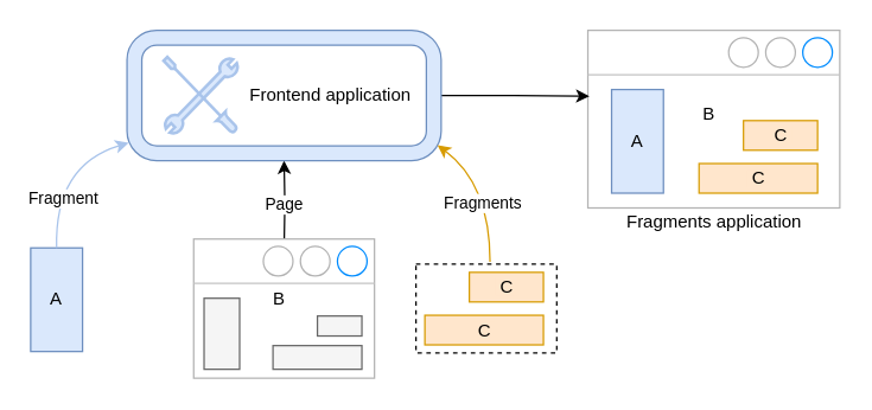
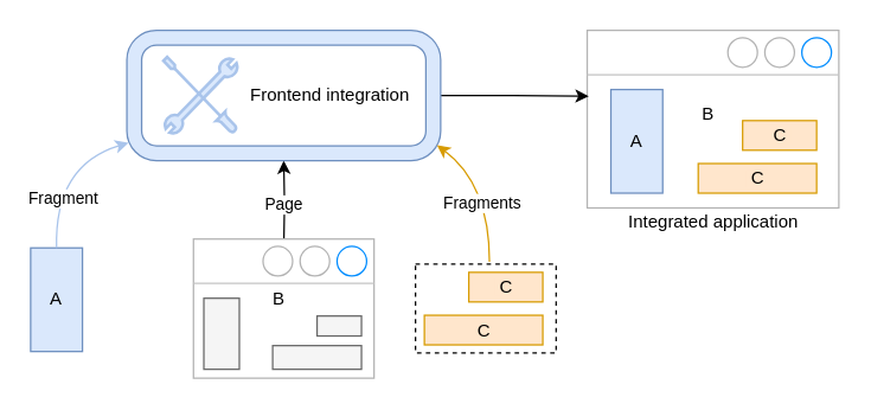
  <mxCell id="0" />
  <mxCell id="1" parent="0" />
  <mxCell id="2" value="" style="strokeWidth=1;shadow=0;dashed=0;align=center;html=1;shape=mxgraph.mockup.containers.window;align=left;verticalAlign=top;spacingLeft=8;strokeColor2=#008cff;strokeColor3=#c4c4c4;fontColor=#666666;mainText=;fontSize=17;labelBackgroundColor=none;strokeColor=#B3B3B3;" vertex="1" parent="1"><mxGeometry x="396" y="20" width="170" height="120" as="geometry" /></mxCell>
  <mxCell id="3" value="" style="rounded=0;whiteSpace=wrap;html=1;strokeColor=#6c8ebf;fillColor=#dae8fc;" vertex="1" parent="1"><mxGeometry x="412" y="60" width="35" height="70" as="geometry" /></mxCell>
  <mxCell id="4" value="" style="rounded=0;whiteSpace=wrap;html=1;strokeColor=#d79b00;fillColor=#ffe6cc;" vertex="1" parent="1"><mxGeometry x="501" y="81" width="50" height="20" as="geometry" /></mxCell>
  <mxCell id="5" value="" style="rounded=0;whiteSpace=wrap;html=1;strokeColor=#d79b00;fillColor=#ffe6cc;" vertex="1" parent="1"><mxGeometry x="471" y="110" width="80" height="20" as="geometry" /></mxCell>
  <mxCell id="6" value="A" style="text;html=1;strokeColor=none;fillColor=none;align=center;verticalAlign=middle;whiteSpace=wrap;rounded=0;fontColor=#000000;" vertex="1" parent="1"><mxGeometry x="423" y="85.5" width="13" height="19" as="geometry" /></mxCell>
  <mxCell id="7" value="C" style="text;html=1;strokeColor=none;fillColor=#ffe6cc;align=center;verticalAlign=middle;whiteSpace=wrap;rounded=0;" vertex="1" parent="1"><mxGeometry x="518.5" y="85" width="15" height="12" as="geometry" /></mxCell>
  <mxCell id="8" value="C" style="text;html=1;strokeColor=none;fillColor=#ffe6cc;align=center;verticalAlign=middle;whiteSpace=wrap;rounded=0;" vertex="1" parent="1"><mxGeometry x="503.5" y="114" width="15" height="12" as="geometry" /></mxCell>
  <mxCell id="9" value="B" style="text;html=1;strokeColor=none;fillColor=none;align=center;verticalAlign=middle;whiteSpace=wrap;rounded=0;" vertex="1" parent="1"><mxGeometry x="469" y="69" width="18" height="16" as="geometry" /></mxCell>
  <mxCell id="10" value="Page" style="edgeStyle=orthogonalEdgeStyle;rounded=0;orthogonalLoop=1;jettySize=auto;html=1;entryX=0.5;entryY=1;entryDx=0;entryDy=0;entryPerimeter=0;" edge="1" parent="1" target="18"><mxGeometry relative="1" as="geometry"><mxPoint x="191" y="167" as="sourcePoint" /></mxGeometry></mxCell>
  <mxCell id="11" value="" style="rounded=0;whiteSpace=wrap;html=1;strokeColor=#d79b00;fillColor=#ffe6cc;" vertex="1" parent="1"><mxGeometry x="316" y="183.5" width="50" height="20" as="geometry" /></mxCell>
  <mxCell id="12" value="" style="rounded=0;whiteSpace=wrap;html=1;strokeColor=#d79b00;fillColor=#ffe6cc;" vertex="1" parent="1"><mxGeometry x="286" y="212.5" width="80" height="20" as="geometry" /></mxCell>
  <mxCell id="13" value="C" style="text;html=1;strokeColor=none;fillColor=#ffe6cc;align=center;verticalAlign=middle;whiteSpace=wrap;rounded=0;" vertex="1" parent="1"><mxGeometry x="333.5" y="187.5" width="15" height="12" as="geometry" /></mxCell>
  <mxCell id="14" value="C" style="text;html=1;strokeColor=none;fillColor=#ffe6cc;align=center;verticalAlign=middle;whiteSpace=wrap;rounded=0;" vertex="1" parent="1"><mxGeometry x="318.5" y="216.5" width="15" height="12" as="geometry" /></mxCell>
  <mxCell id="15" value="" style="rounded=0;whiteSpace=wrap;html=1;strokeColor=#6c8ebf;fillColor=#dae8fc;" vertex="1" parent="1"><mxGeometry x="20" y="167" width="35" height="70" as="geometry" /></mxCell>
  <mxCell id="16" value="A" style="text;html=1;strokeColor=none;fillColor=none;align=center;verticalAlign=middle;whiteSpace=wrap;rounded=0;fontColor=#000000;" vertex="1" parent="1"><mxGeometry x="31" y="192.5" width="13" height="19" as="geometry" /></mxCell>
  <mxCell id="17" style="edgeStyle=orthogonalEdgeStyle;rounded=0;orthogonalLoop=1;jettySize=auto;html=1;entryX=0.006;entryY=0.371;entryDx=0;entryDy=0;entryPerimeter=0;endSize=6;" edge="1" parent="1" source="18" target="2"><mxGeometry relative="1" as="geometry" /></mxCell>
  <mxCell id="18" value="" style="verticalLabelPosition=bottom;verticalAlign=top;html=1;shape=mxgraph.basic.rounded_frame;dx=10;fillColor=#dae8fc;strokeColor=#6c8ebf;" vertex="1" parent="1"><mxGeometry x="85" y="20" width="212" height="88" as="geometry" /></mxCell>
- <mxCell id="19" value="Frontend application" style="text;html=1;align=center;verticalAlign=middle;resizable=0;points=[];autosize=1;strokeColor=none;fillColor=none;" vertex="1" parent="1"><mxGeometry x="163" y="55" width="117" height="18" as="geometry" /></mxCell>
+ <mxCell id="19" value="Frontend integration" style="text;html=1;align=center;verticalAlign=middle;resizable=0;points=[];autosize=1;strokeColor=none;fillColor=none;" vertex="1" parent="1"><mxGeometry x="163" y="55" width="117" height="18" as="geometry" /></mxCell>
  <mxCell id="20" value="" style="html=1;verticalLabelPosition=bottom;align=center;labelBackgroundColor=#ffffff;verticalAlign=top;strokeWidth=2;strokeColor=#A9C4EB;shadow=0;dashed=0;shape=mxgraph.ios7.icons.tools;pointerEvents=1;fillColor=#DAE8FC;" vertex="1" parent="1"><mxGeometry x="109.7" y="38" width="50.3" height="52" as="geometry" /></mxCell>
  <mxCell id="21" value="" style="verticalLabelPosition=bottom;verticalAlign=top;html=1;shape=mxgraph.basic.rect;fillColor2=none;strokeWidth=1;size=20;indent=5;fillColor=none;dashed=1;" vertex="1" parent="1"><mxGeometry x="280" y="178" width="95" height="60" as="geometry" /></mxCell>
- <mxCell id="22" value="Fragments application" style="text;html=1;strokeColor=none;fillColor=none;align=center;verticalAlign=middle;whiteSpace=wrap;rounded=0;dashed=1;" vertex="1" parent="1"><mxGeometry x="410.5" y="140" width="141" height="20" as="geometry" /></mxCell>
+ <mxCell id="22" value="Integrated application" style="text;html=1;strokeColor=none;fillColor=none;align=center;verticalAlign=middle;whiteSpace=wrap;rounded=0;dashed=1;" vertex="1" parent="1"><mxGeometry x="410.5" y="140" width="141" height="20" as="geometry" /></mxCell>
  <mxCell id="23" value="Fragment" style="curved=1;endArrow=classic;html=1;rounded=0;fontColor=#000000;endSize=6;entryX=0.005;entryY=0.864;entryDx=0;entryDy=0;entryPerimeter=0;strokeColor=#A9C4EB;exitX=0.5;exitY=0;exitDx=0;exitDy=0;" edge="1" parent="1" source="15" target="18"><mxGeometry x="-0.393" y="-5" width="50" height="50" relative="1" as="geometry"><mxPoint x="20" y="192" as="sourcePoint" /><mxPoint x="70" y="142" as="targetPoint" /><Array as="points"><mxPoint x="36" y="111" /></Array><mxPoint as="offset" /></mxGeometry></mxCell>
  <mxCell id="24" value="Fragments" style="curved=1;endArrow=classic;html=1;rounded=0;fontColor=#000000;endSize=6;entryX=0.993;entryY=0.881;entryDx=0;entryDy=0;entryPerimeter=0;strokeColor=#D79B00;exitX=0.526;exitY=-0.025;exitDx=0;exitDy=0;exitPerimeter=0;" edge="1" parent="1" source="21"><mxGeometry x="-0.204" y="5" width="50" height="50" relative="1" as="geometry"><mxPoint x="374" y="197" as="sourcePoint" /><mxPoint x="294.516" y="97.528" as="targetPoint" /><Array as="points"><mxPoint x="330" y="124" /></Array><mxPoint as="offset" /></mxGeometry></mxCell>
  <mxCell id="25" value="" style="strokeWidth=1;shadow=0;dashed=0;align=center;html=1;shape=mxgraph.mockup.containers.window;align=left;verticalAlign=top;spacingLeft=8;strokeColor2=#008cff;strokeColor3=#c4c4c4;fontColor=#666666;mainText=;fontSize=17;labelBackgroundColor=none;strokeColor=#B3B3B3;" vertex="1" parent="1"><mxGeometry x="130" y="161" width="122" height="94" as="geometry" /></mxCell>
  <mxCell id="26" value="" style="rounded=0;whiteSpace=wrap;html=1;fontColor=#333333;strokeColor=#666666;fillColor=#f5f5f5;" vertex="1" parent="1"><mxGeometry x="137" y="201" width="24" height="48" as="geometry" /></mxCell>
  <mxCell id="27" value="" style="rounded=0;whiteSpace=wrap;html=1;strokeColor=#666666;fillColor=#f5f5f5;fontColor=#333333;" vertex="1" parent="1"><mxGeometry x="213.5" y="213" width="30" height="13.5" as="geometry" /></mxCell>
  <mxCell id="28" value="" style="rounded=0;whiteSpace=wrap;html=1;strokeColor=#666666;fillColor=#f5f5f5;fontColor=#333333;" vertex="1" parent="1"><mxGeometry x="183.5" y="233" width="60" height="16" as="geometry" /></mxCell>
  <mxCell id="29" value="B" style="text;html=1;strokeColor=none;fillColor=none;align=center;verticalAlign=middle;whiteSpace=wrap;rounded=0;" vertex="1" parent="1"><mxGeometry x="179" y="194" width="18" height="16" as="geometry" /></mxCell>
